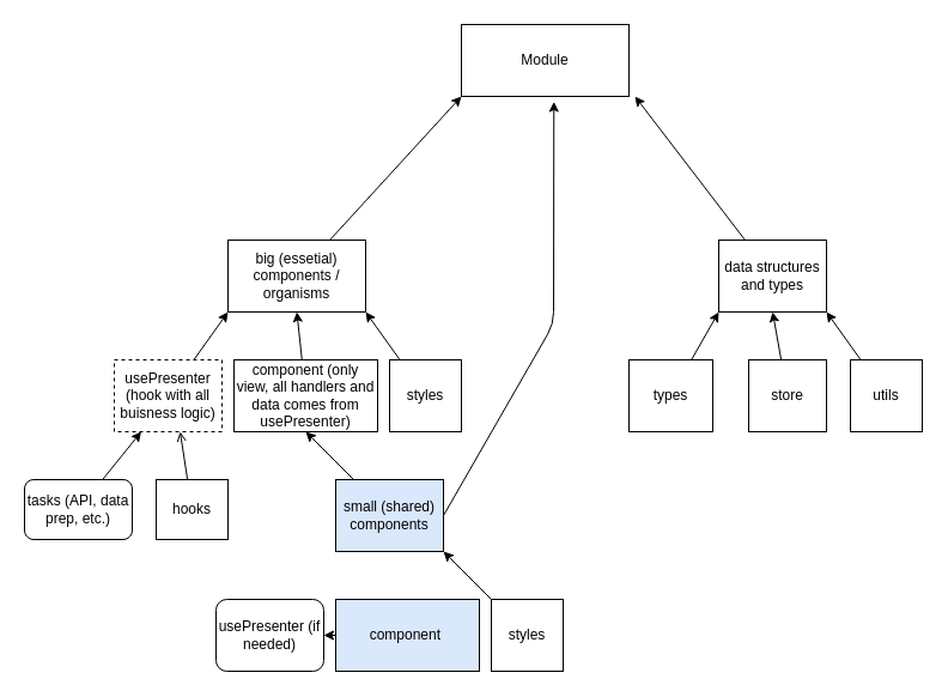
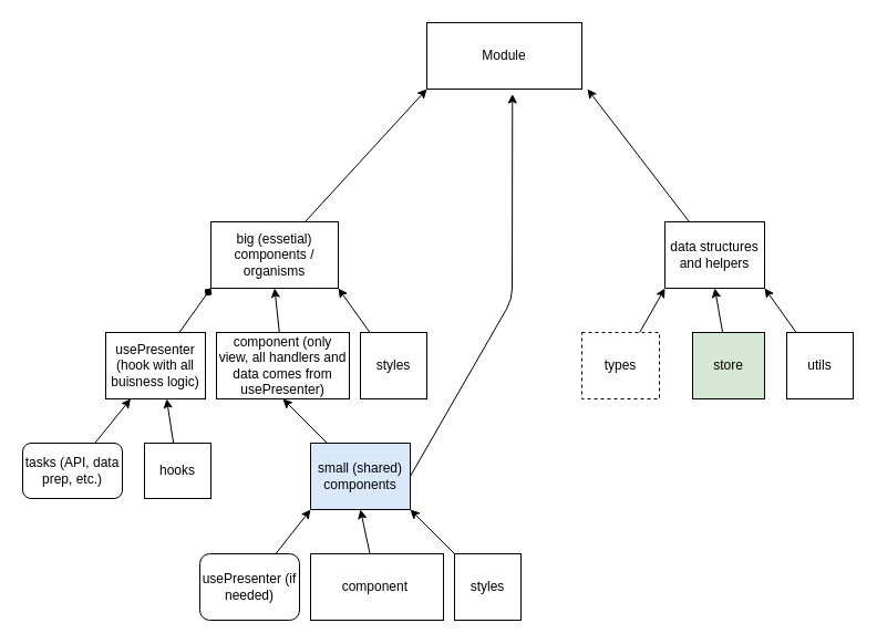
  <mxCell id="0" />
  <mxCell id="1" parent="0" />
  <mxCell id="2" value="Module" style="rounded=0;whiteSpace=wrap;html=1;" parent="1" vertex="1"><mxGeometry x="385" y="20" width="140" height="60" as="geometry" /></mxCell>
  <mxCell id="3" style="edgeStyle=none;html=1;entryX=0;entryY=1;entryDx=0;entryDy=0;" edge="1" parent="1" source="4" target="2"><mxGeometry relative="1" as="geometry" /></mxCell>
  <mxCell id="4" value="big (essetial) components / organisms" style="rounded=0;whiteSpace=wrap;html=1;" parent="1" vertex="1"><mxGeometry x="190" y="200" width="115" height="60" as="geometry" /></mxCell>
  <mxCell id="5" style="edgeStyle=none;html=1;entryX=0.5;entryY=1;entryDx=0;entryDy=0;" parent="1" source="7" target="13" edge="1"><mxGeometry relative="1" as="geometry" /></mxCell>
  <mxCell id="6" style="edgeStyle=none;html=1;entryX=0.552;entryY=1.075;entryDx=0;entryDy=0;entryPerimeter=0;exitX=1;exitY=0.5;exitDx=0;exitDy=0;" edge="1" parent="1" source="7" target="2"><mxGeometry relative="1" as="geometry"><mxPoint x="470" y="110" as="targetPoint" /><Array as="points"><mxPoint x="462" y="270" /></Array></mxGeometry></mxCell>
  <mxCell id="7" value="small (shared) components" style="rounded=0;whiteSpace=wrap;html=1;fillColor=#dae8fc;" parent="1" vertex="1"><mxGeometry x="280" y="400" width="90" height="60" as="geometry" /></mxCell>
  <mxCell id="8" style="edgeStyle=none;html=1;entryX=0.25;entryY=1;entryDx=0;entryDy=0;" edge="1" parent="1" source="9" target="17"><mxGeometry relative="1" as="geometry" /></mxCell>
  <mxCell id="9" value="tasks (API, data prep, etc.)" style="rounded=1;whiteSpace=wrap;html=1;" parent="1" vertex="1"><mxGeometry x="20" y="400" width="90" height="50" as="geometry" /></mxCell>
  <mxCell id="10" style="edgeStyle=none;html=1;" edge="1" parent="1" source="11"><mxGeometry relative="1" as="geometry"><mxPoint x="530" y="80" as="targetPoint" /></mxGeometry></mxCell>
- <mxCell id="11" value="data structures and types" style="rounded=0;whiteSpace=wrap;html=1;" parent="1" vertex="1"><mxGeometry x="600" y="200" width="90" height="60" as="geometry" /></mxCell>
+ <mxCell id="11" value="data structures and helpers" style="rounded=0;whiteSpace=wrap;html=1;" parent="1" vertex="1"><mxGeometry x="600" y="200" width="90" height="60" as="geometry" /></mxCell>
  <mxCell id="12" style="edgeStyle=none;html=1;entryX=0.5;entryY=1;entryDx=0;entryDy=0;" edge="1" parent="1" source="13" target="4"><mxGeometry relative="1" as="geometry" /></mxCell>
  <mxCell id="13" value="component (only view, all handlers and data comes from usePresenter)" style="rounded=0;whiteSpace=wrap;html=1;" parent="1" vertex="1"><mxGeometry x="195" y="300" width="120" height="60" as="geometry" /></mxCell>
  <mxCell id="14" style="edgeStyle=none;html=1;entryX=1;entryY=1;entryDx=0;entryDy=0;" edge="1" parent="1" source="15" target="4"><mxGeometry relative="1" as="geometry" /></mxCell>
  <mxCell id="15" value="styles" style="rounded=0;whiteSpace=wrap;html=1;" parent="1" vertex="1"><mxGeometry x="325" y="300" width="60" height="60" as="geometry" /></mxCell>
- <mxCell id="16" style="edgeStyle=none;html=1;entryX=0;entryY=1;entryDx=0;entryDy=0;" edge="1" parent="1" source="17" target="4"><mxGeometry relative="1" as="geometry" /></mxCell>
- <mxCell id="17" value="usePresenter (hook with all buisness logic)" style="rounded=0;whiteSpace=wrap;html=1;dashed=1;" parent="1" vertex="1"><mxGeometry x="95" y="300" width="90" height="60" as="geometry" /></mxCell>
- <mxCell id="18" style="edgeStyle=none;html=1;" edge="1" parent="1" source="19" target="23"><mxGeometry relative="1" as="geometry" /></mxCell>
- <mxCell id="19" value="component&amp;nbsp;" style="rounded=0;whiteSpace=wrap;html=1;fillColor=#dae8fc;" parent="1" vertex="1"><mxGeometry x="280" y="500" width="120" height="60" as="geometry" /></mxCell>
+ <mxCell id="16" style="edgeStyle=none;html=1;entryX=0;entryY=1;entryDx=0;entryDy=0;endArrow=diamond;" edge="1" parent="1" source="17" target="4"><mxGeometry relative="1" as="geometry" /></mxCell>
+ <mxCell id="17" value="usePresenter (hook with all buisness logic)" style="rounded=0;whiteSpace=wrap;html=1;" parent="1" vertex="1"><mxGeometry x="95" y="300" width="90" height="60" as="geometry" /></mxCell>
+ <mxCell id="18" style="edgeStyle=none;html=1;entryX=0.5;entryY=1;entryDx=0;entryDy=0;" edge="1" parent="1" source="19" target="7"><mxGeometry relative="1" as="geometry" /></mxCell>
+ <mxCell id="19" value="component&amp;nbsp;" style="rounded=0;whiteSpace=wrap;html=1;" parent="1" vertex="1"><mxGeometry x="280" y="500" width="120" height="60" as="geometry" /></mxCell>
  <mxCell id="20" style="edgeStyle=none;html=1;entryX=1;entryY=1;entryDx=0;entryDy=0;" edge="1" parent="1" source="21" target="7"><mxGeometry relative="1" as="geometry" /></mxCell>
  <mxCell id="21" value="styles" style="rounded=0;whiteSpace=wrap;html=1;" parent="1" vertex="1"><mxGeometry x="410" y="500" width="60" height="60" as="geometry" /></mxCell>
+ <mxCell id="22" style="edgeStyle=none;html=1;entryX=0;entryY=1;entryDx=0;entryDy=0;" edge="1" parent="1" source="23" target="7"><mxGeometry relative="1" as="geometry" /></mxCell>
  <mxCell id="23" value="usePresenter (if needed)" style="whiteSpace=wrap;html=1;rounded=1;" parent="1" vertex="1"><mxGeometry x="180" y="500" width="90" height="60" as="geometry" /></mxCell>
  <mxCell id="24" style="edgeStyle=none;html=1;entryX=0;entryY=1;entryDx=0;entryDy=0;" edge="1" parent="1" source="25" target="11"><mxGeometry relative="1" as="geometry" /></mxCell>
- <mxCell id="25" value="types" style="rounded=0;whiteSpace=wrap;html=1;" parent="1" vertex="1"><mxGeometry x="525" y="300" width="70" height="60" as="geometry" /></mxCell>
+ <mxCell id="25" value="types" style="rounded=0;whiteSpace=wrap;html=1;dashed=1;" parent="1" vertex="1"><mxGeometry x="525" y="300" width="70" height="60" as="geometry" /></mxCell>
  <mxCell id="26" style="edgeStyle=none;html=1;entryX=0.5;entryY=1;entryDx=0;entryDy=0;" edge="1" parent="1" source="27" target="11"><mxGeometry relative="1" as="geometry" /></mxCell>
- <mxCell id="27" value="store" style="rounded=0;whiteSpace=wrap;html=1;" parent="1" vertex="1"><mxGeometry x="625" y="300" width="65" height="60" as="geometry" /></mxCell>
+ <mxCell id="27" value="store" style="rounded=0;whiteSpace=wrap;html=1;fillColor=#d5e8d4;" parent="1" vertex="1"><mxGeometry x="625" y="300" width="65" height="60" as="geometry" /></mxCell>
  <mxCell id="28" style="edgeStyle=none;html=1;entryX=1;entryY=1;entryDx=0;entryDy=0;" edge="1" parent="1" source="29" target="11"><mxGeometry relative="1" as="geometry" /></mxCell>
  <mxCell id="29" value="utils" style="rounded=0;whiteSpace=wrap;html=1;" parent="1" vertex="1"><mxGeometry x="710" y="300" width="60" height="60" as="geometry" /></mxCell>
- <mxCell id="30" style="edgeStyle=none;html=1;entryX=0.611;entryY=1;entryDx=0;entryDy=0;entryPerimeter=0;endArrow=open;" edge="1" parent="1" source="31" target="17"><mxGeometry relative="1" as="geometry" /></mxCell>
+ <mxCell id="30" style="edgeStyle=none;html=1;entryX=0.611;entryY=1;entryDx=0;entryDy=0;entryPerimeter=0;" edge="1" parent="1" source="31" target="17"><mxGeometry relative="1" as="geometry" /></mxCell>
  <mxCell id="31" value="hooks" style="rounded=0;whiteSpace=wrap;html=1;" vertex="1" parent="1"><mxGeometry x="130" y="400" width="60" height="50" as="geometry" /></mxCell>
